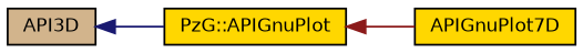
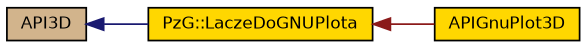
  digraph {
    rankdir=LR
    node [color=black fillcolor=gold fontname=Helvetica fontsize=10 shape=record style=filled]
    edge [dir=back fontname=Helvetica fontsize=10 labelfontname=Helvetica labelfontsize=10 style=solid]
    n1 [fillcolor=tan height=0.2 label=API3D width=0.4]
-   n2 [height=0.2 label="PzG::APIGnuPlot" width=0.4]
-   n3 [height=0.2 label=APIGnuPlot7D width=0.4]
+   n2 [height=0.2 label="PzG::LaczeDoGNUPlota" width=0.4]
+   n3 [height=0.2 label=APIGnuPlot3D width=0.4]
    n1 -> n2 [color=midnightblue]
    n2 -> n3 [color=firebrick4]
  }
